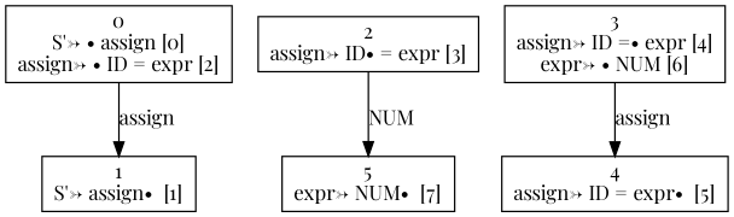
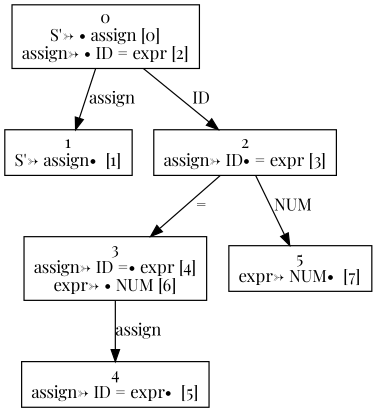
  digraph {
    fontname="Playfair Display"
    node [fontname="Playfair Display" shape=box]
    edge [fontname="Playfair Display"]
    n1 [label=<0<br />S'→ • assign [0]<br />assign→ • ID = expr [2]>]
    n2 [label=<1<br />S'→ assign•  [1]>]
    n3 [label=<2<br />assign→ ID• = expr [3]>]
    n4 [label=<3<br />assign→ ID =• expr [4]<br />expr→ • NUM [6]>]
    n5 [label=<5<br />expr→ NUM•  [7]>]
    n6 [label=<4<br />assign→ ID = expr•  [5]>]
    n1 -> n2 [label=assign]
+   n1 -> n3 [label=ID]
+   n3 -> n4 [label="="]
    n3 -> n5 [label=NUM]
    n4 -> n6 [label=assign]
  }
